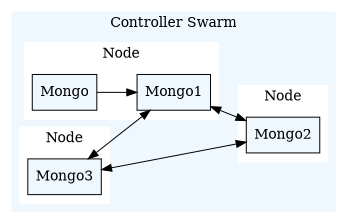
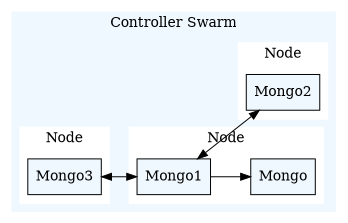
  digraph {
    compound=true
    rankdir=LR
    splines=line
    node [fillcolor=aliceblue shape=record style=filled]
    edge [dir=both]
    Mongo2
    n2 [label=Mongo]
    Mongo1
    Mongo3
    subgraph cluster_1 {
      color=aliceblue
      label="Controller Swarm"
      style=filled
      subgraph cluster_2 {
        color=white
        label="Node"
        style=filled
        Mongo2
      }
      subgraph cluster_3 {
        color=white
        label="Node"
        style=filled
        n2
        Mongo1
      }
      subgraph cluster_4 {
        color=white
        label="Node"
        style=filled
        Mongo3
      }
    }
-   Mongo2 -> Mongo3
-   n2 -> Mongo1 [dir=""]
+   Mongo1 -> n2 [dir=""]
    Mongo1 -> Mongo2
    Mongo3 -> Mongo1
  }
